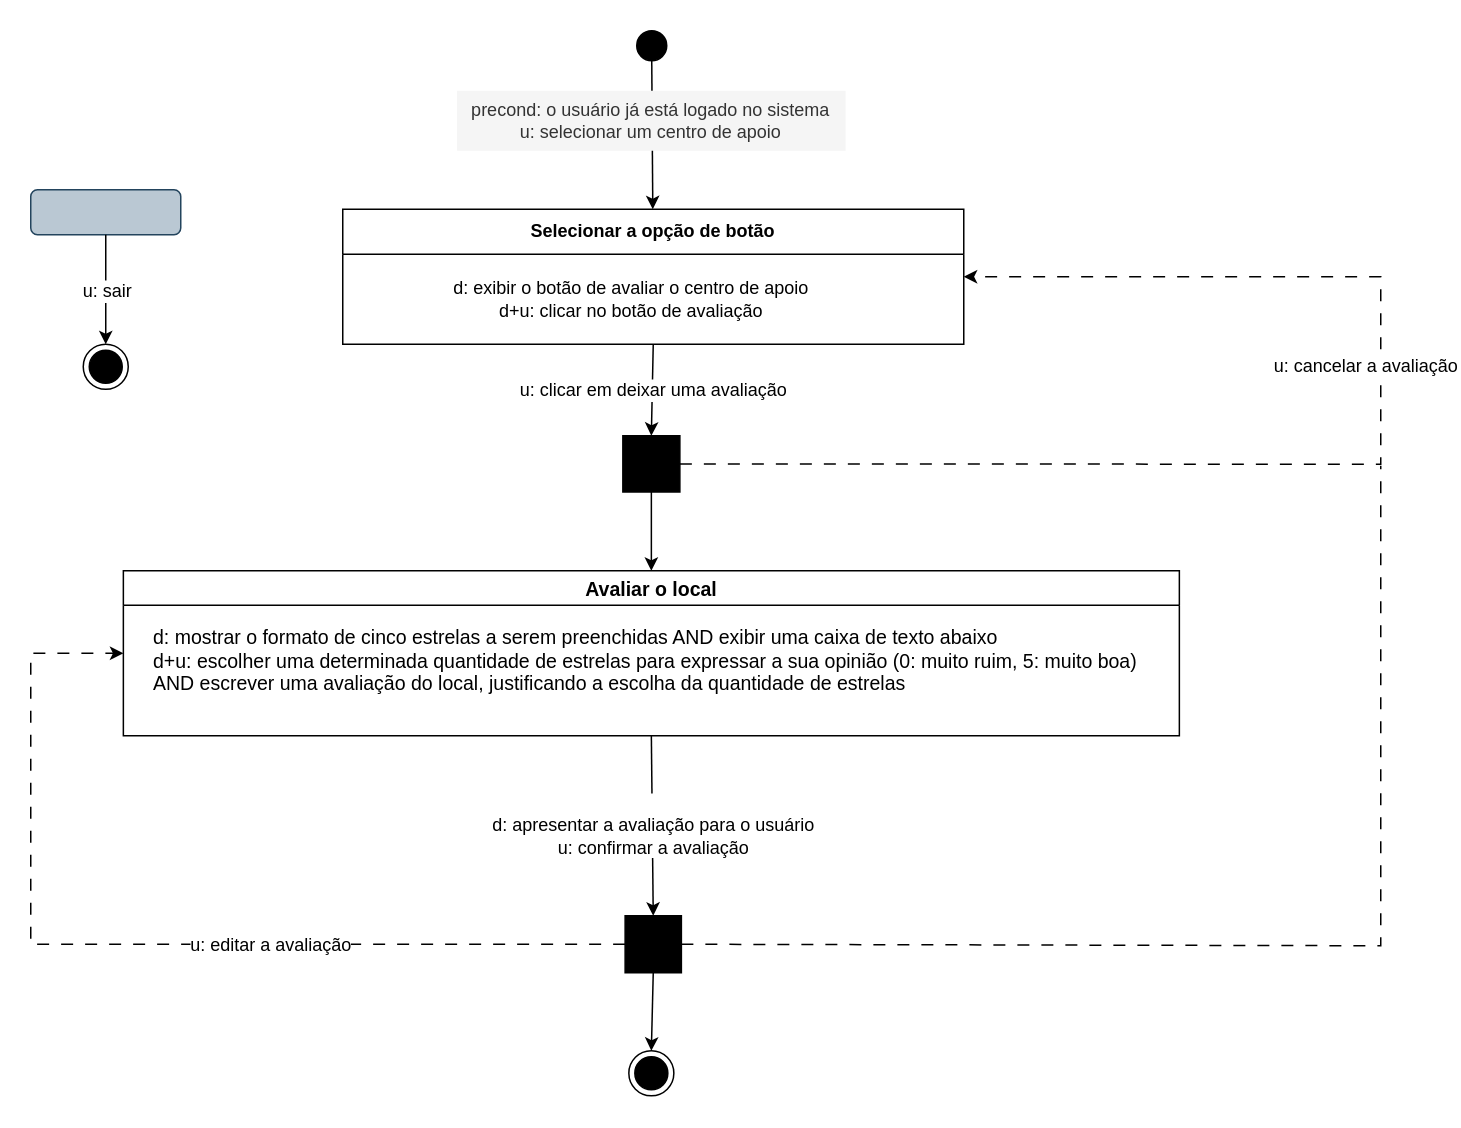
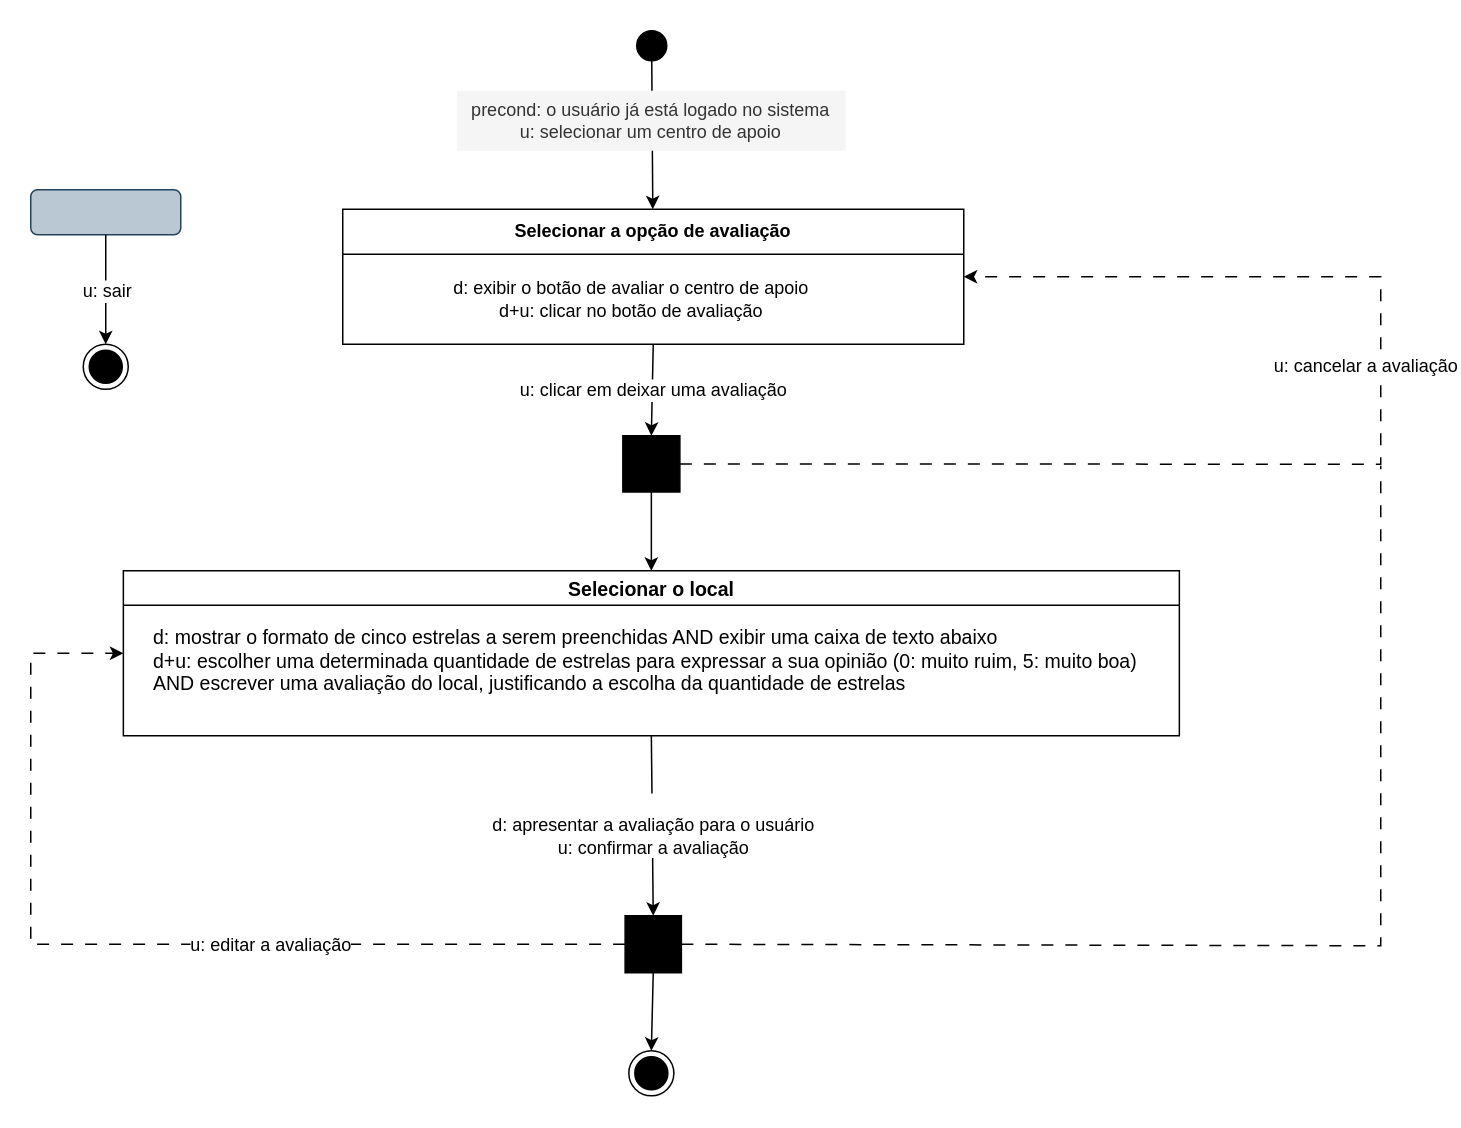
  <mxCell id="0" />
  <mxCell id="1" parent="0" />
- <mxCell id="2" value="&lt;span style=&quot;font-size: 13px;&quot;&gt;Avaliar o local&lt;/span&gt;" style="swimlane;whiteSpace=wrap;html=1;" parent="1" vertex="1"><mxGeometry x="81.74" y="380" width="704" height="110" as="geometry" /></mxCell>
+ <mxCell id="2" value="&lt;span style=&quot;font-size: 13px;&quot;&gt;Selecionar o local&lt;/span&gt;" style="swimlane;whiteSpace=wrap;html=1;" parent="1" vertex="1"><mxGeometry x="81.74" y="380" width="704" height="110" as="geometry" /></mxCell>
  <mxCell id="3" value="&lt;div&gt;&lt;font style=&quot;font-size: 13px;&quot;&gt;d: mostrar o formato de cinco estrelas a serem preenchidas AND exibir uma caixa de texto abaixo&lt;/font&gt;&lt;/div&gt;&lt;font style=&quot;font-size: 13px;&quot;&gt;d+u: escolher uma determinada quantidade de estrelas para expressar a sua opinião (0: muito ruim, 5: muito boa)&lt;/font&gt;&lt;div&gt;&lt;font style=&quot;font-size: 13px;&quot;&gt;AND escrever uma avaliação do local, justificando a escolha da quantidade de estrelas&lt;/font&gt;&lt;/div&gt;" style="text;html=1;align=left;verticalAlign=middle;resizable=0;points=[];autosize=1;strokeColor=none;fillColor=none;rotation=0;" parent="2" vertex="1"><mxGeometry x="18" y="30" width="680" height="60" as="geometry" /></mxCell>
  <mxCell id="4" value="" style="ellipse;whiteSpace=wrap;html=1;aspect=fixed;fillColor=#000000;" parent="1" vertex="1"><mxGeometry x="424" y="20" width="20" height="20" as="geometry" /></mxCell>
  <mxCell id="5" value="" style="whiteSpace=wrap;html=1;fontStyle=1;startSize=23;fillColor=#000000;direction=south;" parent="1" vertex="1"><mxGeometry x="416.25" y="610" width="37.5" height="38" as="geometry" /></mxCell>
  <mxCell id="6" value="" style="endArrow=classic;html=1;rounded=0;exitX=0.5;exitY=1;exitDx=0;exitDy=0;entryX=0;entryY=0.5;entryDx=0;entryDy=0;" parent="1" source="2" target="5" edge="1"><mxGeometry relative="1" as="geometry"><mxPoint x="433.995" y="730" as="sourcePoint" /><mxPoint x="340" y="670" as="targetPoint" /></mxGeometry></mxCell>
  <mxCell id="7" value="&lt;div&gt;&lt;br&gt;&lt;/div&gt;&lt;div&gt;&lt;div&gt;d: apresentar a avaliação para o usuário&lt;/div&gt;u: confirmar a avaliação&lt;/div&gt;" style="edgeLabel;resizable=0;html=1;;align=center;verticalAlign=middle;fontSize=12;" parent="6" connectable="0" vertex="1"><mxGeometry relative="1" as="geometry" /></mxCell>
  <mxCell id="8" value="" style="ellipse;html=1;shape=endState;fillColor=#000000;strokeColor=#000000;" parent="1" vertex="1"><mxGeometry x="418.73" y="700" width="30" height="30" as="geometry" /></mxCell>
  <mxCell id="9" value="" style="endArrow=classic;html=1;rounded=0;exitX=1;exitY=0.5;exitDx=0;exitDy=0;entryX=0.5;entryY=0;entryDx=0;entryDy=0;" parent="1" source="5" target="8" edge="1"><mxGeometry relative="1" as="geometry"><mxPoint x="430" y="920" as="sourcePoint" /><mxPoint x="530" y="920" as="targetPoint" /></mxGeometry></mxCell>
  <mxCell id="10" value="" style="rounded=1;whiteSpace=wrap;html=1;fillColor=#bac8d3;strokeColor=#23445d;" parent="1" vertex="1"><mxGeometry x="20" y="126" width="100" height="30" as="geometry" /></mxCell>
  <mxCell id="11" value="" style="endArrow=classic;html=1;rounded=0;exitX=0.5;exitY=1;exitDx=0;exitDy=0;entryX=0.5;entryY=0;entryDx=0;entryDy=0;" parent="1" source="10" target="13" edge="1"><mxGeometry relative="1" as="geometry"><mxPoint x="80" y="360" as="sourcePoint" /><mxPoint x="122" y="370" as="targetPoint" /></mxGeometry></mxCell>
  <mxCell id="12" value="u: sair" style="edgeLabel;resizable=0;html=1;;align=center;verticalAlign=middle;fontSize=12;" parent="11" connectable="0" vertex="1"><mxGeometry relative="1" as="geometry" /></mxCell>
  <mxCell id="13" value="" style="ellipse;html=1;shape=endState;fillColor=#000000;strokeColor=#000000;" parent="1" vertex="1"><mxGeometry x="55" y="229" width="30" height="30" as="geometry" /></mxCell>
  <mxCell id="14" value="" style="endArrow=classic;html=1;rounded=0;exitX=0.5;exitY=1;exitDx=0;exitDy=0;" parent="1" source="4" target="15" edge="1"><mxGeometry relative="1" as="geometry"><mxPoint x="420" y="200" as="sourcePoint" /><mxPoint x="434" y="120" as="targetPoint" /></mxGeometry></mxCell>
- <mxCell id="15" value="Selecionar a opção de botão" style="swimlane;whiteSpace=wrap;html=1;startSize=30;" parent="1" vertex="1"><mxGeometry x="228" y="139" width="414.01" height="90" as="geometry" /></mxCell>
+ <mxCell id="15" value="Selecionar a opção de avaliação" style="swimlane;whiteSpace=wrap;html=1;startSize=30;" parent="1" vertex="1"><mxGeometry x="228" y="139" width="414.01" height="90" as="geometry" /></mxCell>
  <mxCell id="16" value="d: exibir o botão de avaliar o centro de apoio&lt;div&gt;d+u: clicar no botão de avaliação&lt;/div&gt;" style="text;html=1;align=center;verticalAlign=middle;resizable=0;points=[];autosize=1;strokeColor=none;fillColor=none;" parent="15" vertex="1"><mxGeometry x="62" y="40" width="260" height="40" as="geometry" /></mxCell>
  <mxCell id="17" value="&lt;div style=&quot;&quot;&gt;precond: o usuário já está logado no sistema&lt;/div&gt;&lt;div style=&quot;&quot;&gt;&lt;span style=&quot;background-color: initial;&quot;&gt;u: selecionar um centro de apoio&lt;/span&gt;&lt;/div&gt;" style="text;html=1;align=center;verticalAlign=middle;whiteSpace=wrap;rounded=0;fillColor=#f5f5f5;fontColor=#333333;strokeColor=none;" parent="1" vertex="1"><mxGeometry x="304.23" y="60" width="259.01" height="40" as="geometry" /></mxCell>
  <mxCell id="18" value="" style="endArrow=classic;html=1;rounded=0;exitX=0.5;exitY=1;exitDx=0;exitDy=0;entryX=0.5;entryY=0;entryDx=0;entryDy=0;" parent="1" source="15" target="20" edge="1"><mxGeometry relative="1" as="geometry"><mxPoint x="434.37" y="220" as="sourcePoint" /><mxPoint x="434" y="250" as="targetPoint" /></mxGeometry></mxCell>
  <mxCell id="19" value="u: clicar em deixar uma avaliação" style="edgeLabel;resizable=0;html=1;;align=center;verticalAlign=middle;fontSize=12;" parent="18" connectable="0" vertex="1"><mxGeometry relative="1" as="geometry" /></mxCell>
  <mxCell id="20" value="" style="whiteSpace=wrap;html=1;fontStyle=1;startSize=23;fillColor=#000000;" parent="1" vertex="1"><mxGeometry x="414.74" y="290" width="38" height="37.5" as="geometry" /></mxCell>
  <mxCell id="21" value="" style="edgeStyle=orthogonalEdgeStyle;rounded=0;orthogonalLoop=1;jettySize=auto;html=1;entryX=0.5;entryY=0;entryDx=0;entryDy=0;exitX=0.5;exitY=1;exitDx=0;exitDy=0;" parent="1" source="20" target="2" edge="1"><mxGeometry relative="1" as="geometry"><mxPoint x="471" y="298" as="sourcePoint" /><mxPoint x="470" y="350" as="targetPoint" /></mxGeometry></mxCell>
  <mxCell id="22" value="" style="endArrow=classic;html=1;rounded=0;dashed=1;dashPattern=8 8;entryX=1;entryY=0.5;entryDx=0;entryDy=0;exitX=1;exitY=0.5;exitDx=0;exitDy=0;" parent="1" source="20" target="15" edge="1"><mxGeometry relative="1" as="geometry"><mxPoint x="710" y="330" as="sourcePoint" /><mxPoint x="1006.74" y="90" as="targetPoint" /><Array as="points"><mxPoint x="920" y="309" /><mxPoint x="920" y="184" /></Array></mxGeometry></mxCell>
  <mxCell id="23" value="u: cancelar a avaliação" style="edgeLabel;resizable=0;html=1;;align=center;verticalAlign=middle;fontSize=12;" parent="22" connectable="0" vertex="1"><mxGeometry relative="1" as="geometry"><mxPoint x="22" y="-65" as="offset" /></mxGeometry></mxCell>
  <mxCell id="24" value="" style="endArrow=classic;html=1;rounded=0;dashed=1;dashPattern=8 8;entryX=0;entryY=0.5;entryDx=0;entryDy=0;exitX=0.5;exitY=1;exitDx=0;exitDy=0;" parent="1" source="5" target="2" edge="1"><mxGeometry relative="1" as="geometry"><mxPoint x="357.12" y="579" as="sourcePoint" /><mxPoint x="-217.13" y="460" as="targetPoint" /><Array as="points"><mxPoint x="20" y="629" /><mxPoint x="20" y="435" /></Array></mxGeometry></mxCell>
  <mxCell id="25" value="u: editar a avaliação" style="edgeLabel;resizable=0;html=1;;align=center;verticalAlign=middle;fontSize=12;" parent="24" connectable="0" vertex="1"><mxGeometry relative="1" as="geometry"><mxPoint x="89" as="offset" /></mxGeometry></mxCell>
  <mxCell id="26" value="" style="endArrow=none;html=1;rounded=0;exitX=0.5;exitY=0;exitDx=0;exitDy=0;dashed=1;dashPattern=8 8;" parent="1" source="5" edge="1"><mxGeometry width="50" height="50" relative="1" as="geometry"><mxPoint x="480" y="620" as="sourcePoint" /><mxPoint x="920" y="310" as="targetPoint" /><Array as="points"><mxPoint x="920" y="630" /></Array></mxGeometry></mxCell>
